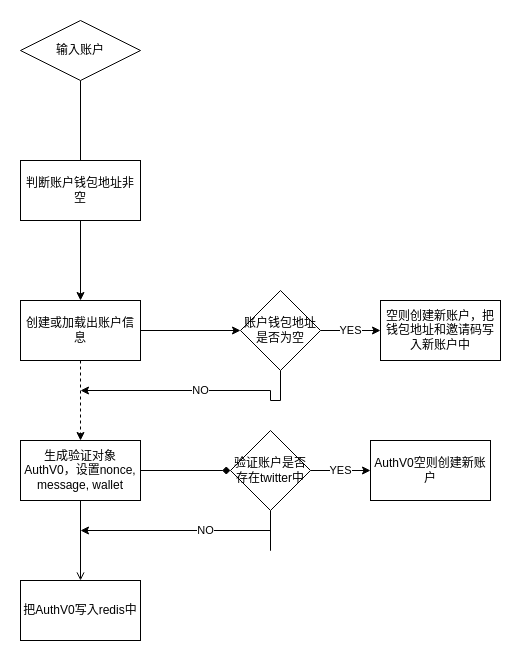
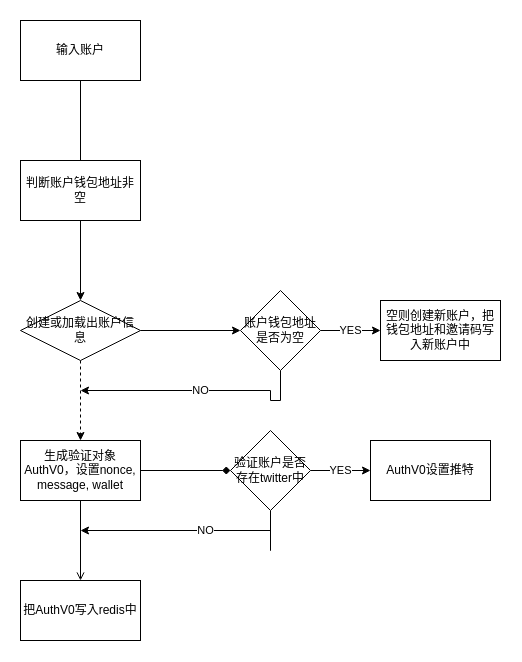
  <mxCell id="0" />
  <mxCell id="1" parent="0" />
  <mxCell id="2" value="" style="edgeStyle=orthogonalEdgeStyle;rounded=0;orthogonalLoop=1;jettySize=auto;html=1;endArrow=none;" edge="1" parent="1" source="3" target="5"><mxGeometry relative="1" as="geometry" /></mxCell>
- <mxCell id="3" value="输入账户" style="rhombus;whiteSpace=wrap;html=1;" vertex="1" parent="1"><mxGeometry x="20" y="20" width="120" height="60" as="geometry" /></mxCell>
+ <mxCell id="3" value="输入账户" style="rounded=0;whiteSpace=wrap;html=1;" vertex="1" parent="1"><mxGeometry x="20" y="20" width="120" height="60" as="geometry" /></mxCell>
  <mxCell id="4" value="" style="edgeStyle=orthogonalEdgeStyle;rounded=0;orthogonalLoop=1;jettySize=auto;html=1;" edge="1" parent="1" source="5" target="8"><mxGeometry relative="1" as="geometry" /></mxCell>
  <mxCell id="5" value="判断账户钱包地址非空" style="rounded=0;whiteSpace=wrap;html=1;" vertex="1" parent="1"><mxGeometry x="20" y="160" width="120" height="60" as="geometry" /></mxCell>
  <mxCell id="6" value="" style="edgeStyle=orthogonalEdgeStyle;rounded=0;orthogonalLoop=1;jettySize=auto;html=1;" edge="1" parent="1" source="8" target="11"><mxGeometry relative="1" as="geometry" /></mxCell>
  <mxCell id="7" value="" style="edgeStyle=orthogonalEdgeStyle;rounded=0;orthogonalLoop=1;jettySize=auto;html=1;dashed=1;" edge="1" parent="1" source="8" target="15"><mxGeometry relative="1" as="geometry" /></mxCell>
- <mxCell id="8" value="创建或加载出账户信息" style="rounded=0;whiteSpace=wrap;html=1;" vertex="1" parent="1"><mxGeometry x="20" y="300" width="120" height="60" as="geometry" /></mxCell>
+ <mxCell id="8" value="创建或加载出账户信息" style="rhombus;whiteSpace=wrap;html=1;" vertex="1" parent="1"><mxGeometry x="20" y="300" width="120" height="60" as="geometry" /></mxCell>
  <mxCell id="9" value="YES" style="edgeStyle=orthogonalEdgeStyle;rounded=0;orthogonalLoop=1;jettySize=auto;html=1;" edge="1" parent="1" source="11" target="12"><mxGeometry relative="1" as="geometry"><Array as="points"><mxPoint x="340" y="330" /><mxPoint x="340" y="330" /></Array></mxGeometry></mxCell>
  <mxCell id="10" value="NO" style="edgeStyle=orthogonalEdgeStyle;rounded=0;orthogonalLoop=1;jettySize=auto;html=1;" edge="1" parent="1" source="11"><mxGeometry relative="1" as="geometry"><mxPoint x="80" y="390" as="targetPoint" /><Array as="points"><mxPoint x="280" y="400" /><mxPoint x="270" y="400" /></Array></mxGeometry></mxCell>
  <mxCell id="11" value="账户钱包地址是否为空" style="rhombus;whiteSpace=wrap;html=1;rounded=0;" vertex="1" parent="1"><mxGeometry x="240" y="290" width="80" height="80" as="geometry" /></mxCell>
  <mxCell id="12" value="空则创建新账户，把钱包地址和邀请码写入新账户中" style="rounded=0;whiteSpace=wrap;html=1;" vertex="1" parent="1"><mxGeometry x="380" y="300" width="120" height="60" as="geometry" /></mxCell>
  <mxCell id="13" value="" style="edgeStyle=orthogonalEdgeStyle;rounded=0;orthogonalLoop=1;jettySize=auto;html=1;endArrow=diamond;" edge="1" parent="1" source="15" target="18"><mxGeometry relative="1" as="geometry"><Array as="points"><mxPoint x="80" y="470" /></Array></mxGeometry></mxCell>
  <mxCell id="14" value="" style="edgeStyle=orthogonalEdgeStyle;rounded=0;orthogonalLoop=1;jettySize=auto;html=1;endArrow=open;" edge="1" parent="1" source="15" target="20"><mxGeometry relative="1" as="geometry" /></mxCell>
  <mxCell id="15" value="生成验证对象AuthV0，设置nonce, message, wallet" style="rounded=0;whiteSpace=wrap;html=1;" vertex="1" parent="1"><mxGeometry x="20" y="440" width="120" height="60" as="geometry" /></mxCell>
  <mxCell id="16" value="YES" style="edgeStyle=orthogonalEdgeStyle;rounded=0;orthogonalLoop=1;jettySize=auto;html=1;" edge="1" parent="1" source="18" target="19"><mxGeometry relative="1" as="geometry" /></mxCell>
  <mxCell id="17" value="NO" style="edgeStyle=orthogonalEdgeStyle;rounded=0;orthogonalLoop=1;jettySize=auto;html=1;" edge="1" parent="1" source="18"><mxGeometry relative="1" as="geometry"><mxPoint x="80" y="530" as="targetPoint" /><Array as="points"><mxPoint x="270" y="550" /><mxPoint x="270" y="550" /></Array></mxGeometry></mxCell>
  <mxCell id="18" value="验证账户是否存在twitter中" style="rhombus;whiteSpace=wrap;html=1;rounded=0;" vertex="1" parent="1"><mxGeometry x="230" y="430" width="80" height="80" as="geometry" /></mxCell>
- <mxCell id="19" value="AuthV0空则创建新账户" style="whiteSpace=wrap;html=1;rounded=0;" vertex="1" parent="1"><mxGeometry x="370" y="440" width="120" height="60" as="geometry" /></mxCell>
+ <mxCell id="19" value="AuthV0设置推特" style="whiteSpace=wrap;html=1;rounded=0;" vertex="1" parent="1"><mxGeometry x="370" y="440" width="120" height="60" as="geometry" /></mxCell>
  <mxCell id="20" value="把AuthV0写入redis中" style="whiteSpace=wrap;html=1;rounded=0;" vertex="1" parent="1"><mxGeometry x="20" y="580" width="120" height="60" as="geometry" /></mxCell>
